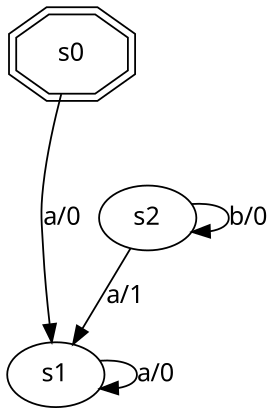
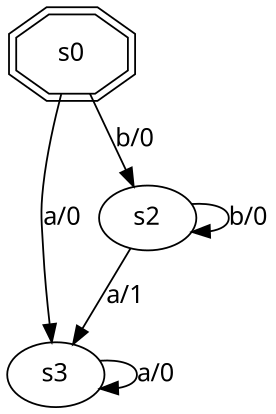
  digraph {
    fontname="Noto Sans"
    node [fontname="Noto Sans"]
    edge [fontname="Noto Sans"]
    s0 [shape=doubleoctagon]
-   s1
+   s1 [label=s3]
    s2
    s0 -> s1 [label="a/0"]
+   s0 -> s2 [label="b/0"]
    s1 -> s1 [label="a/0"]
    s2 -> s1 [label="a/1"]
    s2 -> s2 [label="b/0"]
  }
